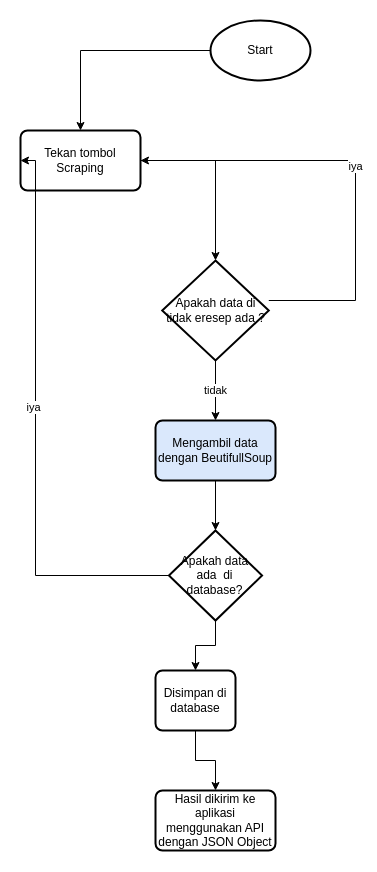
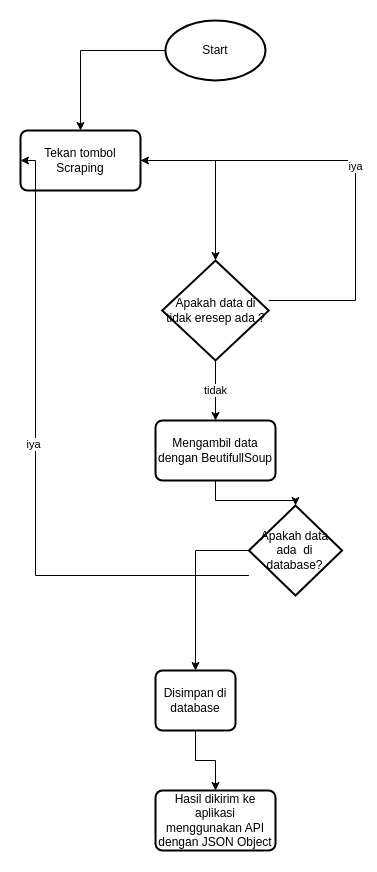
  <mxCell id="0" />
  <mxCell id="1" parent="0" />
  <mxCell id="2" style="edgeStyle=orthogonalEdgeStyle;rounded=0;orthogonalLoop=1;jettySize=auto;html=1;entryX=0.5;entryY=0;entryDx=0;entryDy=0;" parent="1" source="3" target="8" edge="1"><mxGeometry relative="1" as="geometry" /></mxCell>
- <mxCell id="3" value="Start" style="strokeWidth=2;html=1;shape=mxgraph.flowchart.start_1;whiteSpace=wrap;" parent="1" vertex="1"><mxGeometry x="210" y="20" width="100" height="60" as="geometry" /></mxCell>
+ <mxCell id="3" value="Start" style="strokeWidth=2;html=1;shape=mxgraph.flowchart.start_1;whiteSpace=wrap;" parent="1" vertex="1"><mxGeometry x="165" y="20" width="100" height="60" as="geometry" /></mxCell>
  <mxCell id="4" value="iya" style="edgeStyle=orthogonalEdgeStyle;rounded=0;orthogonalLoop=1;jettySize=auto;html=1;entryX=1;entryY=0.5;entryDx=0;entryDy=0;" parent="1" source="6" target="8" edge="1"><mxGeometry relative="1" as="geometry"><Array as="points"><mxPoint x="355" y="300" /><mxPoint x="355" y="160" /></Array></mxGeometry></mxCell>
  <mxCell id="5" value="tidak" style="edgeStyle=orthogonalEdgeStyle;rounded=0;orthogonalLoop=1;jettySize=auto;html=1;entryX=0.5;entryY=0;entryDx=0;entryDy=0;" parent="1" source="6" target="10" edge="1"><mxGeometry relative="1" as="geometry" /></mxCell>
  <mxCell id="6" value="Apakah data di tidak eresep ada ?" style="strokeWidth=2;html=1;shape=mxgraph.flowchart.decision;whiteSpace=wrap;" parent="1" vertex="1"><mxGeometry x="161.72" y="260" width="106.56" height="100" as="geometry" /></mxCell>
  <mxCell id="7" style="edgeStyle=orthogonalEdgeStyle;rounded=0;orthogonalLoop=1;jettySize=auto;html=1;" parent="1" source="8" target="6" edge="1"><mxGeometry relative="1" as="geometry" /></mxCell>
  <mxCell id="8" value="Tekan tombol Scraping" style="rounded=1;whiteSpace=wrap;html=1;absoluteArcSize=1;arcSize=14;strokeWidth=2;" parent="1" vertex="1"><mxGeometry x="20" y="130" width="120" height="60" as="geometry" /></mxCell>
  <mxCell id="9" style="edgeStyle=orthogonalEdgeStyle;rounded=0;orthogonalLoop=1;jettySize=auto;html=1;entryX=0.5;entryY=0;entryDx=0;entryDy=0;entryPerimeter=0;" parent="1" source="10" target="14" edge="1"><mxGeometry relative="1" as="geometry" /></mxCell>
- <mxCell id="10" value="Mengambil data dengan BeutifullSoup" style="rounded=1;whiteSpace=wrap;html=1;absoluteArcSize=1;arcSize=14;strokeWidth=2;fillColor=#dae8fc;" parent="1" vertex="1"><mxGeometry x="155.01" y="420" width="120" height="60" as="geometry" /></mxCell>
+ <mxCell id="10" value="Mengambil data dengan BeutifullSoup" style="rounded=1;whiteSpace=wrap;html=1;absoluteArcSize=1;arcSize=14;strokeWidth=2;" parent="1" vertex="1"><mxGeometry x="155.01" y="420" width="120" height="60" as="geometry" /></mxCell>
  <mxCell id="11" style="edgeStyle=orthogonalEdgeStyle;rounded=0;orthogonalLoop=1;jettySize=auto;html=1;entryX=0;entryY=0.5;entryDx=0;entryDy=0;" parent="1" source="14" target="8" edge="1"><mxGeometry relative="1" as="geometry"><Array as="points"><mxPoint x="35" y="575" /><mxPoint x="35" y="160" /></Array></mxGeometry></mxCell>
  <mxCell id="12" value="iya" style="edgeLabel;html=1;align=center;verticalAlign=middle;resizable=0;points=[];" parent="11" vertex="1" connectable="0"><mxGeometry x="0.072" y="3" relative="1" as="geometry"><mxPoint as="offset" /></mxGeometry></mxCell>
  <mxCell id="13" style="edgeStyle=orthogonalEdgeStyle;rounded=0;orthogonalLoop=1;jettySize=auto;html=1;entryX=0.5;entryY=0;entryDx=0;entryDy=0;" parent="1" source="14" target="16" edge="1"><mxGeometry relative="1" as="geometry" /></mxCell>
- <mxCell id="14" value="Apakah data ada&amp;nbsp; di database?" style="strokeWidth=2;html=1;shape=mxgraph.flowchart.decision;whiteSpace=wrap;" parent="1" vertex="1"><mxGeometry x="168.44" y="530" width="93.12" height="90" as="geometry" /></mxCell>
+ <mxCell id="14" value="Apakah data ada&amp;nbsp; di database?" style="strokeWidth=2;html=1;shape=mxgraph.flowchart.decision;whiteSpace=wrap;" parent="1" vertex="1"><mxGeometry x="248.44" y="505" width="93.12" height="90" as="geometry" /></mxCell>
  <mxCell id="15" style="edgeStyle=orthogonalEdgeStyle;rounded=0;orthogonalLoop=1;jettySize=auto;html=1;entryX=0.5;entryY=0;entryDx=0;entryDy=0;" parent="1" source="16" target="17" edge="1"><mxGeometry relative="1" as="geometry" /></mxCell>
  <mxCell id="16" value="Disimpan di database" style="rounded=1;whiteSpace=wrap;html=1;absoluteArcSize=1;arcSize=14;strokeWidth=2;" parent="1" vertex="1"><mxGeometry x="155" y="670" width="80" height="60" as="geometry" /></mxCell>
  <mxCell id="17" value="Hasil dikirim ke aplikasi menggunakan API dengan JSON Object" style="rounded=1;whiteSpace=wrap;html=1;absoluteArcSize=1;arcSize=14;strokeWidth=2;" parent="1" vertex="1"><mxGeometry x="155.01" y="790" width="120" height="60" as="geometry" /></mxCell>
